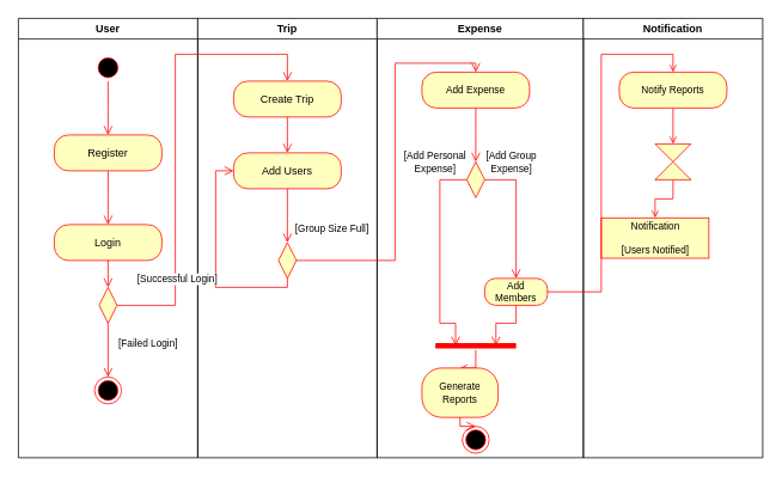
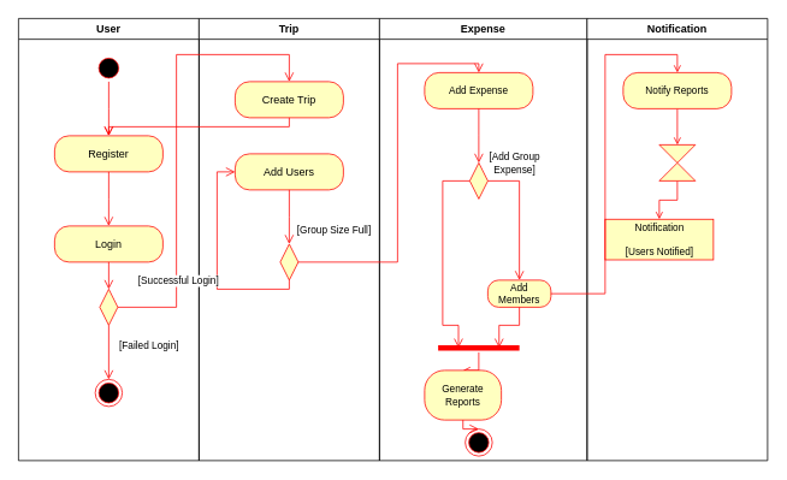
  <mxCell id="0" />
  <mxCell id="1" parent="0" />
  <mxCell id="2" value="User" style="swimlane;" vertex="1" parent="1"><mxGeometry x="20" y="20" width="200" height="490" as="geometry" /></mxCell>
  <mxCell id="3" value="" style="ellipse;html=1;shape=startState;fillColor=#000000;strokeColor=#ff0000;" vertex="1" parent="2"><mxGeometry x="85" y="40" width="30" height="30" as="geometry" /></mxCell>
  <mxCell id="4" value="" style="edgeStyle=orthogonalEdgeStyle;html=1;verticalAlign=bottom;endArrow=open;endSize=8;strokeColor=#ff0000;rounded=0;" edge="1" source="3" parent="2"><mxGeometry relative="1" as="geometry"><mxPoint x="100" y="130" as="targetPoint" /></mxGeometry></mxCell>
  <mxCell id="5" value="Register" style="rounded=1;whiteSpace=wrap;html=1;arcSize=40;fontColor=#000000;fillColor=#ffffc0;strokeColor=#ff0000;" vertex="1" parent="2"><mxGeometry x="40" y="130" width="120" height="40" as="geometry" /></mxCell>
  <mxCell id="6" value="" style="edgeStyle=orthogonalEdgeStyle;html=1;verticalAlign=bottom;endArrow=open;endSize=8;strokeColor=#ff0000;rounded=0;" edge="1" source="5" parent="2"><mxGeometry relative="1" as="geometry"><mxPoint x="100" y="230" as="targetPoint" /></mxGeometry></mxCell>
  <mxCell id="7" value="Login" style="rounded=1;whiteSpace=wrap;html=1;arcSize=40;fontColor=#000000;fillColor=#ffffc0;strokeColor=#ff0000;" vertex="1" parent="2"><mxGeometry x="40" y="230" width="120" height="40" as="geometry" /></mxCell>
  <mxCell id="8" value="" style="edgeStyle=orthogonalEdgeStyle;html=1;verticalAlign=bottom;endArrow=open;endSize=8;strokeColor=#ff0000;rounded=0;entryX=0;entryY=0.5;entryDx=0;entryDy=0;" edge="1" source="7" parent="2" target="9"><mxGeometry relative="1" as="geometry"><mxPoint x="100" y="330" as="targetPoint" /></mxGeometry></mxCell>
  <mxCell id="9" value="" style="rhombus;whiteSpace=wrap;html=1;fillColor=#ffffc0;strokeColor=#ff0000;rotation=90;" vertex="1" parent="2"><mxGeometry x="80" y="310" width="40" height="20" as="geometry" /></mxCell>
  <mxCell id="10" value="" style="ellipse;html=1;shape=endState;fillColor=#000000;strokeColor=#ff0000;" vertex="1" parent="2"><mxGeometry x="85" y="400" width="30" height="30" as="geometry" /></mxCell>
  <mxCell id="11" value="[Failed Login]" style="edgeStyle=orthogonalEdgeStyle;html=1;align=left;verticalAlign=top;endArrow=open;endSize=8;strokeColor=#ff0000;rounded=0;" edge="1" source="9" parent="2" target="10"><mxGeometry x="-0.667" y="10" relative="1" as="geometry"><mxPoint x="100" y="450" as="targetPoint" /><mxPoint as="offset" /></mxGeometry></mxCell>
  <mxCell id="12" value="Trip" style="swimlane;" vertex="1" parent="1"><mxGeometry x="220" y="20" width="200" height="490" as="geometry" /></mxCell>
  <mxCell id="13" value="Create Trip" style="rounded=1;whiteSpace=wrap;html=1;arcSize=40;fontColor=#000000;fillColor=#ffffc0;strokeColor=#ff0000;" vertex="1" parent="12"><mxGeometry x="40" y="70" width="120" height="40" as="geometry" /></mxCell>
  <mxCell id="14" value="Add Users" style="rounded=1;whiteSpace=wrap;html=1;arcSize=40;fontColor=#000000;fillColor=#ffffc0;strokeColor=#ff0000;" vertex="1" parent="12"><mxGeometry x="40" y="150" width="120" height="40" as="geometry" /></mxCell>
  <mxCell id="15" value="" style="edgeStyle=orthogonalEdgeStyle;html=1;verticalAlign=bottom;endArrow=open;endSize=8;strokeColor=#ff0000;rounded=0;" edge="1" source="14" parent="12"><mxGeometry relative="1" as="geometry"><mxPoint x="100" y="250" as="targetPoint" /></mxGeometry></mxCell>
- <mxCell id="16" value="" style="edgeStyle=orthogonalEdgeStyle;html=1;verticalAlign=bottom;endArrow=open;endSize=8;strokeColor=#ff0000;rounded=0;exitX=0.5;exitY=1;exitDx=0;exitDy=0;entryX=0.5;entryY=0;entryDx=0;entryDy=0;" edge="1" parent="12" source="13" target="14"><mxGeometry relative="1" as="geometry"><mxPoint x="400" y="360" as="targetPoint" /><mxPoint x="400" y="300" as="sourcePoint" /></mxGeometry></mxCell>
+ <mxCell id="16" value="" style="edgeStyle=orthogonalEdgeStyle;html=1;verticalAlign=bottom;endArrow=open;endSize=8;strokeColor=#ff0000;rounded=0;exitX=0.5;exitY=1;exitDx=0;exitDy=0;" edge="1" parent="12" source="13" target="5"><mxGeometry relative="1" as="geometry"><mxPoint x="400" y="360" as="targetPoint" /><mxPoint x="400" y="300" as="sourcePoint" /></mxGeometry></mxCell>
  <mxCell id="17" value="" style="rhombus;whiteSpace=wrap;html=1;fillColor=#ffffc0;strokeColor=#ff0000;rotation=90;" vertex="1" parent="12"><mxGeometry x="80" y="260" width="40" height="20" as="geometry" /></mxCell>
  <mxCell id="18" value="" style="edgeStyle=orthogonalEdgeStyle;html=1;verticalAlign=bottom;endArrow=open;endSize=8;strokeColor=#ff0000;rounded=0;entryX=0;entryY=0.5;entryDx=0;entryDy=0;exitX=1;exitY=0.5;exitDx=0;exitDy=0;" edge="1" parent="12" source="17" target="14"><mxGeometry relative="1" as="geometry"><mxPoint x="400" y="360" as="targetPoint" /><mxPoint x="400" y="300" as="sourcePoint" /><Array as="points"><mxPoint x="100" y="300" /><mxPoint x="20" y="300" /><mxPoint x="20" y="170" /></Array></mxGeometry></mxCell>
  <mxCell id="19" value="&lt;font style=&quot;font-size: 11px&quot;&gt;[Group Size Full]&lt;/font&gt;" style="text;html=1;strokeColor=none;fillColor=none;align=center;verticalAlign=middle;whiteSpace=wrap;rounded=0;" vertex="1" parent="12"><mxGeometry x="90" y="220" width="120" height="30" as="geometry" /></mxCell>
  <mxCell id="20" value="Expense" style="swimlane;" vertex="1" parent="1"><mxGeometry x="420" y="20" width="230" height="490" as="geometry" /></mxCell>
  <mxCell id="21" style="edgeStyle=orthogonalEdgeStyle;rounded=0;orthogonalLoop=1;jettySize=auto;html=1;entryX=0.5;entryY=0;entryDx=0;entryDy=0;fontSize=11;strokeColor=#FF0000;endArrow=open;endFill=0;" edge="1" parent="20" source="22" target="32"><mxGeometry relative="1" as="geometry" /></mxCell>
  <mxCell id="22" value="" style="shape=line;html=1;strokeWidth=6;strokeColor=#ff0000;fontSize=11;" vertex="1" parent="20"><mxGeometry x="65" y="360" width="90" height="10" as="geometry" /></mxCell>
  <mxCell id="23" value="Add Members" style="rounded=1;whiteSpace=wrap;html=1;arcSize=40;fontColor=#000000;fillColor=#ffffc0;strokeColor=#ff0000;fontSize=11;" vertex="1" parent="20"><mxGeometry x="120" y="290" width="70" height="30" as="geometry" /></mxCell>
  <mxCell id="24" value="" style="edgeStyle=orthogonalEdgeStyle;html=1;verticalAlign=bottom;endArrow=open;endSize=8;strokeColor=#ff0000;rounded=0;fontSize=11;exitX=0.5;exitY=1;exitDx=0;exitDy=0;entryX=0.75;entryY=0.5;entryDx=0;entryDy=0;entryPerimeter=0;" edge="1" parent="20" source="23" target="22"><mxGeometry relative="1" as="geometry"><mxPoint x="550" y="450" as="targetPoint" /><mxPoint x="145" y="320" as="sourcePoint" /></mxGeometry></mxCell>
  <mxCell id="25" value="Add Expense" style="rounded=1;whiteSpace=wrap;html=1;arcSize=40;fontColor=#000000;fillColor=#ffffc0;strokeColor=#ff0000;fontSize=11;" vertex="1" parent="20"><mxGeometry x="50" y="60" width="120" height="40" as="geometry" /></mxCell>
  <mxCell id="26" value="" style="edgeStyle=orthogonalEdgeStyle;html=1;verticalAlign=bottom;endArrow=open;endSize=8;strokeColor=#ff0000;rounded=0;fontSize=11;" edge="1" source="25" parent="20"><mxGeometry relative="1" as="geometry"><mxPoint x="110" y="160" as="targetPoint" /></mxGeometry></mxCell>
  <mxCell id="27" value="" style="rhombus;whiteSpace=wrap;html=1;fillColor=#ffffc0;strokeColor=#ff0000;rotation=90;" vertex="1" parent="20"><mxGeometry x="90" y="170" width="40" height="20" as="geometry" /></mxCell>
  <mxCell id="28" value="" style="edgeStyle=orthogonalEdgeStyle;html=1;verticalAlign=bottom;endArrow=open;endSize=8;strokeColor=#ff0000;rounded=0;fontSize=11;exitX=0.5;exitY=0;exitDx=0;exitDy=0;entryX=0.5;entryY=0;entryDx=0;entryDy=0;" edge="1" parent="20" source="27" target="23"><mxGeometry relative="1" as="geometry"><mxPoint x="610" y="270" as="targetPoint" /><mxPoint x="610" y="210" as="sourcePoint" /></mxGeometry></mxCell>
  <mxCell id="29" value="" style="edgeStyle=orthogonalEdgeStyle;html=1;verticalAlign=bottom;endArrow=open;endSize=8;strokeColor=#ff0000;rounded=0;fontSize=11;exitX=0.5;exitY=1;exitDx=0;exitDy=0;entryX=0.25;entryY=0.5;entryDx=0;entryDy=0;entryPerimeter=0;" edge="1" parent="20" source="27" target="22"><mxGeometry relative="1" as="geometry"><mxPoint x="65" y="290" as="targetPoint" /><mxPoint x="620" y="290" as="sourcePoint" /><Array as="points"><mxPoint x="70" y="180" /><mxPoint x="70" y="340" /><mxPoint x="87" y="340" /></Array></mxGeometry></mxCell>
  <mxCell id="30" value="&lt;span style=&quot;font-size: 11px&quot;&gt;[Add Group Expense]&lt;/span&gt;" style="text;html=1;strokeColor=none;fillColor=none;align=center;verticalAlign=middle;whiteSpace=wrap;rounded=0;" vertex="1" parent="20"><mxGeometry x="110" y="145" width="80" height="30" as="geometry" /></mxCell>
- <mxCell id="31" value="&lt;span style=&quot;font-size: 11px&quot;&gt;[Add Personal Expense]&lt;/span&gt;" style="text;html=1;strokeColor=none;fillColor=none;align=center;verticalAlign=middle;whiteSpace=wrap;rounded=0;" vertex="1" parent="20"><mxGeometry x="25" y="150" width="80" height="20" as="geometry" /></mxCell>
  <mxCell id="32" value="Generate Reports" style="rounded=1;whiteSpace=wrap;html=1;arcSize=40;fontColor=#000000;fillColor=#ffffc0;strokeColor=#ff0000;fontSize=11;" vertex="1" parent="20"><mxGeometry x="50" y="390" width="85" height="55" as="geometry" /></mxCell>
  <mxCell id="33" value="" style="edgeStyle=orthogonalEdgeStyle;html=1;verticalAlign=bottom;endArrow=open;endSize=8;strokeColor=#ff0000;rounded=0;fontSize=11;exitX=0.5;exitY=1;exitDx=0;exitDy=0;entryX=0.5;entryY=0;entryDx=0;entryDy=0;" edge="1" parent="20" source="32" target="34"><mxGeometry relative="1" as="geometry"><mxPoint x="110" y="460" as="targetPoint" /><mxPoint x="565.029" y="430" as="sourcePoint" /></mxGeometry></mxCell>
  <mxCell id="34" value="" style="ellipse;html=1;shape=endState;fillColor=#000000;strokeColor=#ff0000;fontSize=11;" vertex="1" parent="20"><mxGeometry x="95" y="455" width="30" height="30" as="geometry" /></mxCell>
  <mxCell id="35" value="Notification" style="swimlane;" vertex="1" parent="1"><mxGeometry x="650" y="20" width="200" height="490" as="geometry" /></mxCell>
  <mxCell id="36" style="edgeStyle=orthogonalEdgeStyle;rounded=0;orthogonalLoop=1;jettySize=auto;html=1;entryX=0.5;entryY=0;entryDx=0;entryDy=0;fontSize=11;endArrow=open;endFill=0;strokeColor=#FF0000;" edge="1" parent="35" source="37" target="40"><mxGeometry relative="1" as="geometry" /></mxCell>
  <mxCell id="37" value="Notify Reports" style="rounded=1;whiteSpace=wrap;html=1;arcSize=40;fontColor=#000000;fillColor=#ffffc0;strokeColor=#ff0000;fontSize=11;" vertex="1" parent="35"><mxGeometry x="40" y="60" width="120" height="40" as="geometry" /></mxCell>
  <mxCell id="38" value="Notification&lt;br&gt;&lt;br&gt;[Users Notified]" style="html=1;align=center;verticalAlign=middle;rounded=0;absoluteArcSize=1;arcSize=10;dashed=0;fontSize=11;strokeColor=#FF0000;fillColor=#FFFFC0;" vertex="1" parent="35"><mxGeometry x="20" y="222.5" width="120" height="45" as="geometry" /></mxCell>
  <mxCell id="39" style="edgeStyle=orthogonalEdgeStyle;rounded=0;orthogonalLoop=1;jettySize=auto;html=1;entryX=0.5;entryY=0;entryDx=0;entryDy=0;fontSize=11;endArrow=open;endFill=0;strokeColor=#FF0000;" edge="1" parent="35" source="40" target="38"><mxGeometry relative="1" as="geometry" /></mxCell>
  <mxCell id="40" value="" style="shape=collate;whiteSpace=wrap;html=1;fontSize=11;strokeColor=#FF0000;fillColor=#FFFFC0;" vertex="1" parent="35"><mxGeometry x="80" y="140" width="40" height="40" as="geometry" /></mxCell>
  <mxCell id="41" value="[Successful Login]" style="edgeStyle=orthogonalEdgeStyle;html=1;align=left;verticalAlign=bottom;endArrow=open;endSize=8;strokeColor=#ff0000;rounded=0;entryX=0.5;entryY=0;entryDx=0;entryDy=0;" edge="1" source="9" parent="1" target="13"><mxGeometry x="-0.915" y="20" relative="1" as="geometry"><mxPoint x="260" y="390" as="targetPoint" /><Array as="points"><mxPoint x="195" y="340" /><mxPoint x="195" y="60" /><mxPoint x="320" y="60" /></Array><mxPoint as="offset" /></mxGeometry></mxCell>
  <mxCell id="42" value="" style="edgeStyle=orthogonalEdgeStyle;html=1;verticalAlign=bottom;endArrow=open;endSize=8;strokeColor=#ff0000;rounded=0;exitX=0.5;exitY=0;exitDx=0;exitDy=0;entryX=0;entryY=0.5;entryDx=0;entryDy=0;" edge="1" parent="1" source="17"><mxGeometry relative="1" as="geometry"><mxPoint x="530" y="80" as="targetPoint" /><mxPoint x="620" y="320" as="sourcePoint" /><Array as="points"><mxPoint x="440" y="290" /><mxPoint x="440" y="70" /><mxPoint x="530" y="70" /></Array></mxGeometry></mxCell>
  <mxCell id="43" style="edgeStyle=orthogonalEdgeStyle;rounded=0;orthogonalLoop=1;jettySize=auto;html=1;entryX=0.5;entryY=0;entryDx=0;entryDy=0;fontSize=11;endArrow=open;endFill=0;strokeColor=#FF0000;" edge="1" parent="1" source="23" target="37"><mxGeometry relative="1" as="geometry"><Array as="points"><mxPoint x="670" y="325" /><mxPoint x="670" y="60" /><mxPoint x="750" y="60" /></Array></mxGeometry></mxCell>
